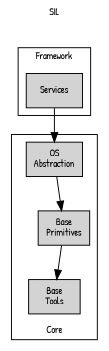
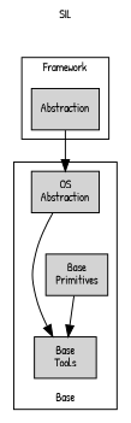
  digraph {
    compound=true
    fontname="Patrick Hand"
    fontsize=10
    label=SIL
    labelloc=top
    node [fontname="Patrick Hand" fontsize=10 shape=box style=filled]
    edge [fontname="Patrick Hand" fontsize=8]
    n1 [label="Base\nTools"]
    n2 [label="Base\nPrimitives"]
    n3 [label="OS\nAbstraction"]
-   n4 [label=Services]
+   n4 [label=Abstraction]
    subgraph cluster_1 {
      color=black
-     label=Core
+     label=Base
      labelloc=bottom
      n1
      n2
      n3
    }
    subgraph cluster_2 {
      color=black
      label=Framework
      n4
    }
    n2 -> n1
-   n3 -> n2
+   n3 -> n1
    n4 -> n3
  }
